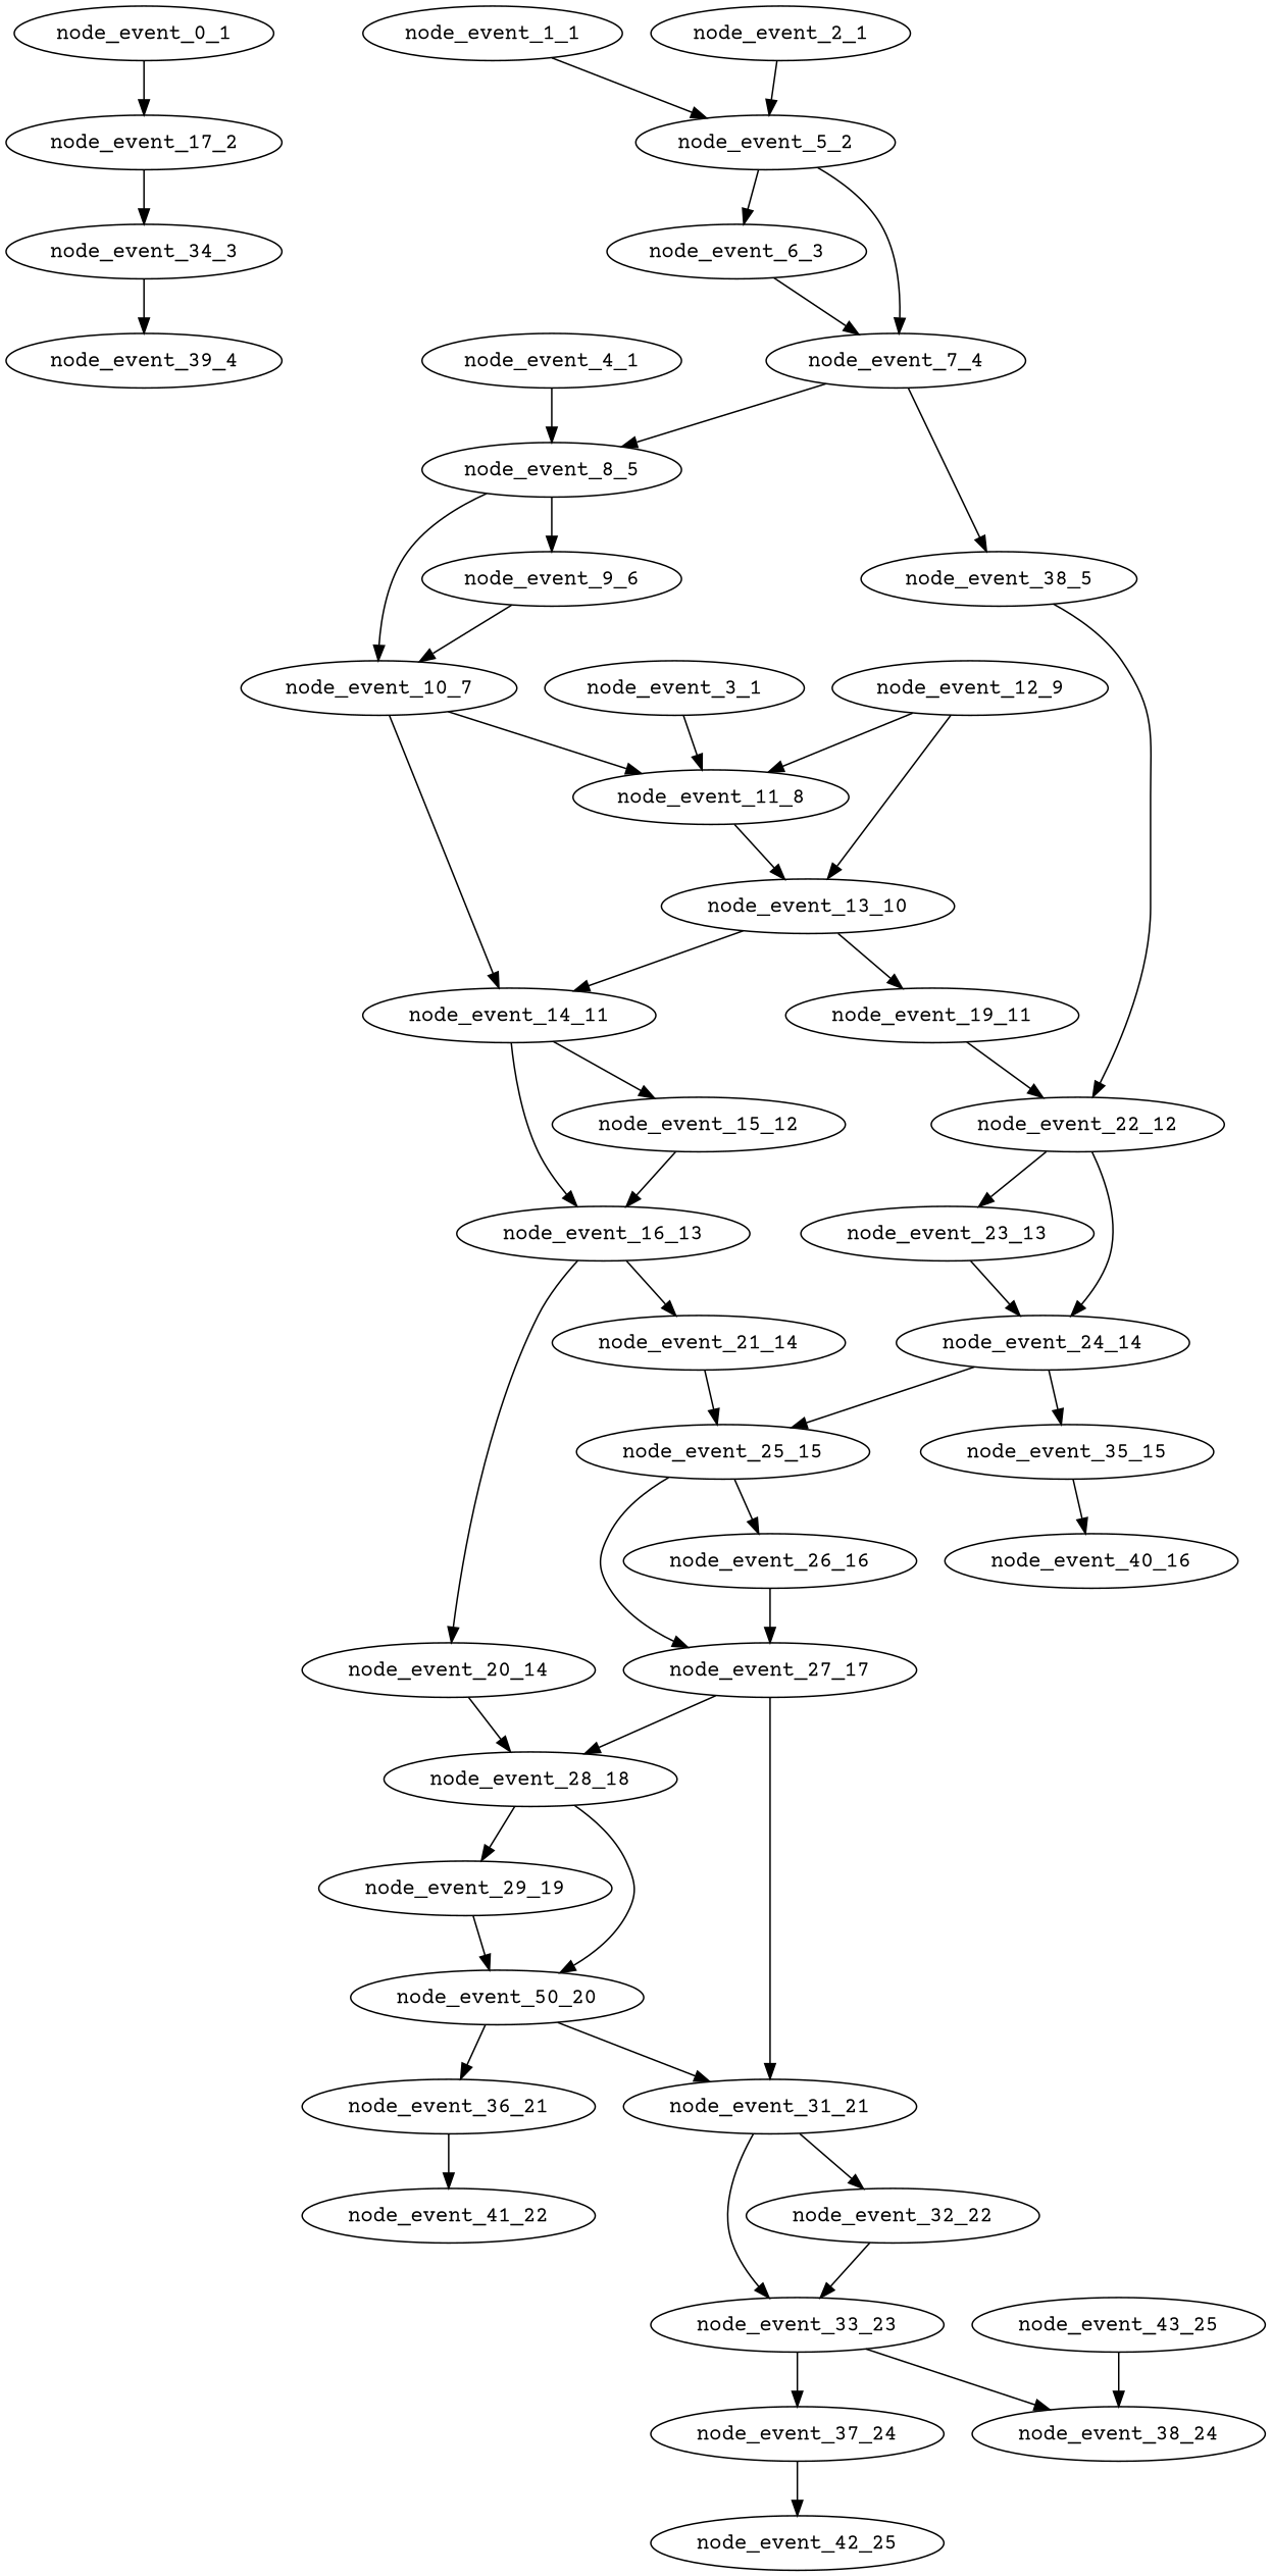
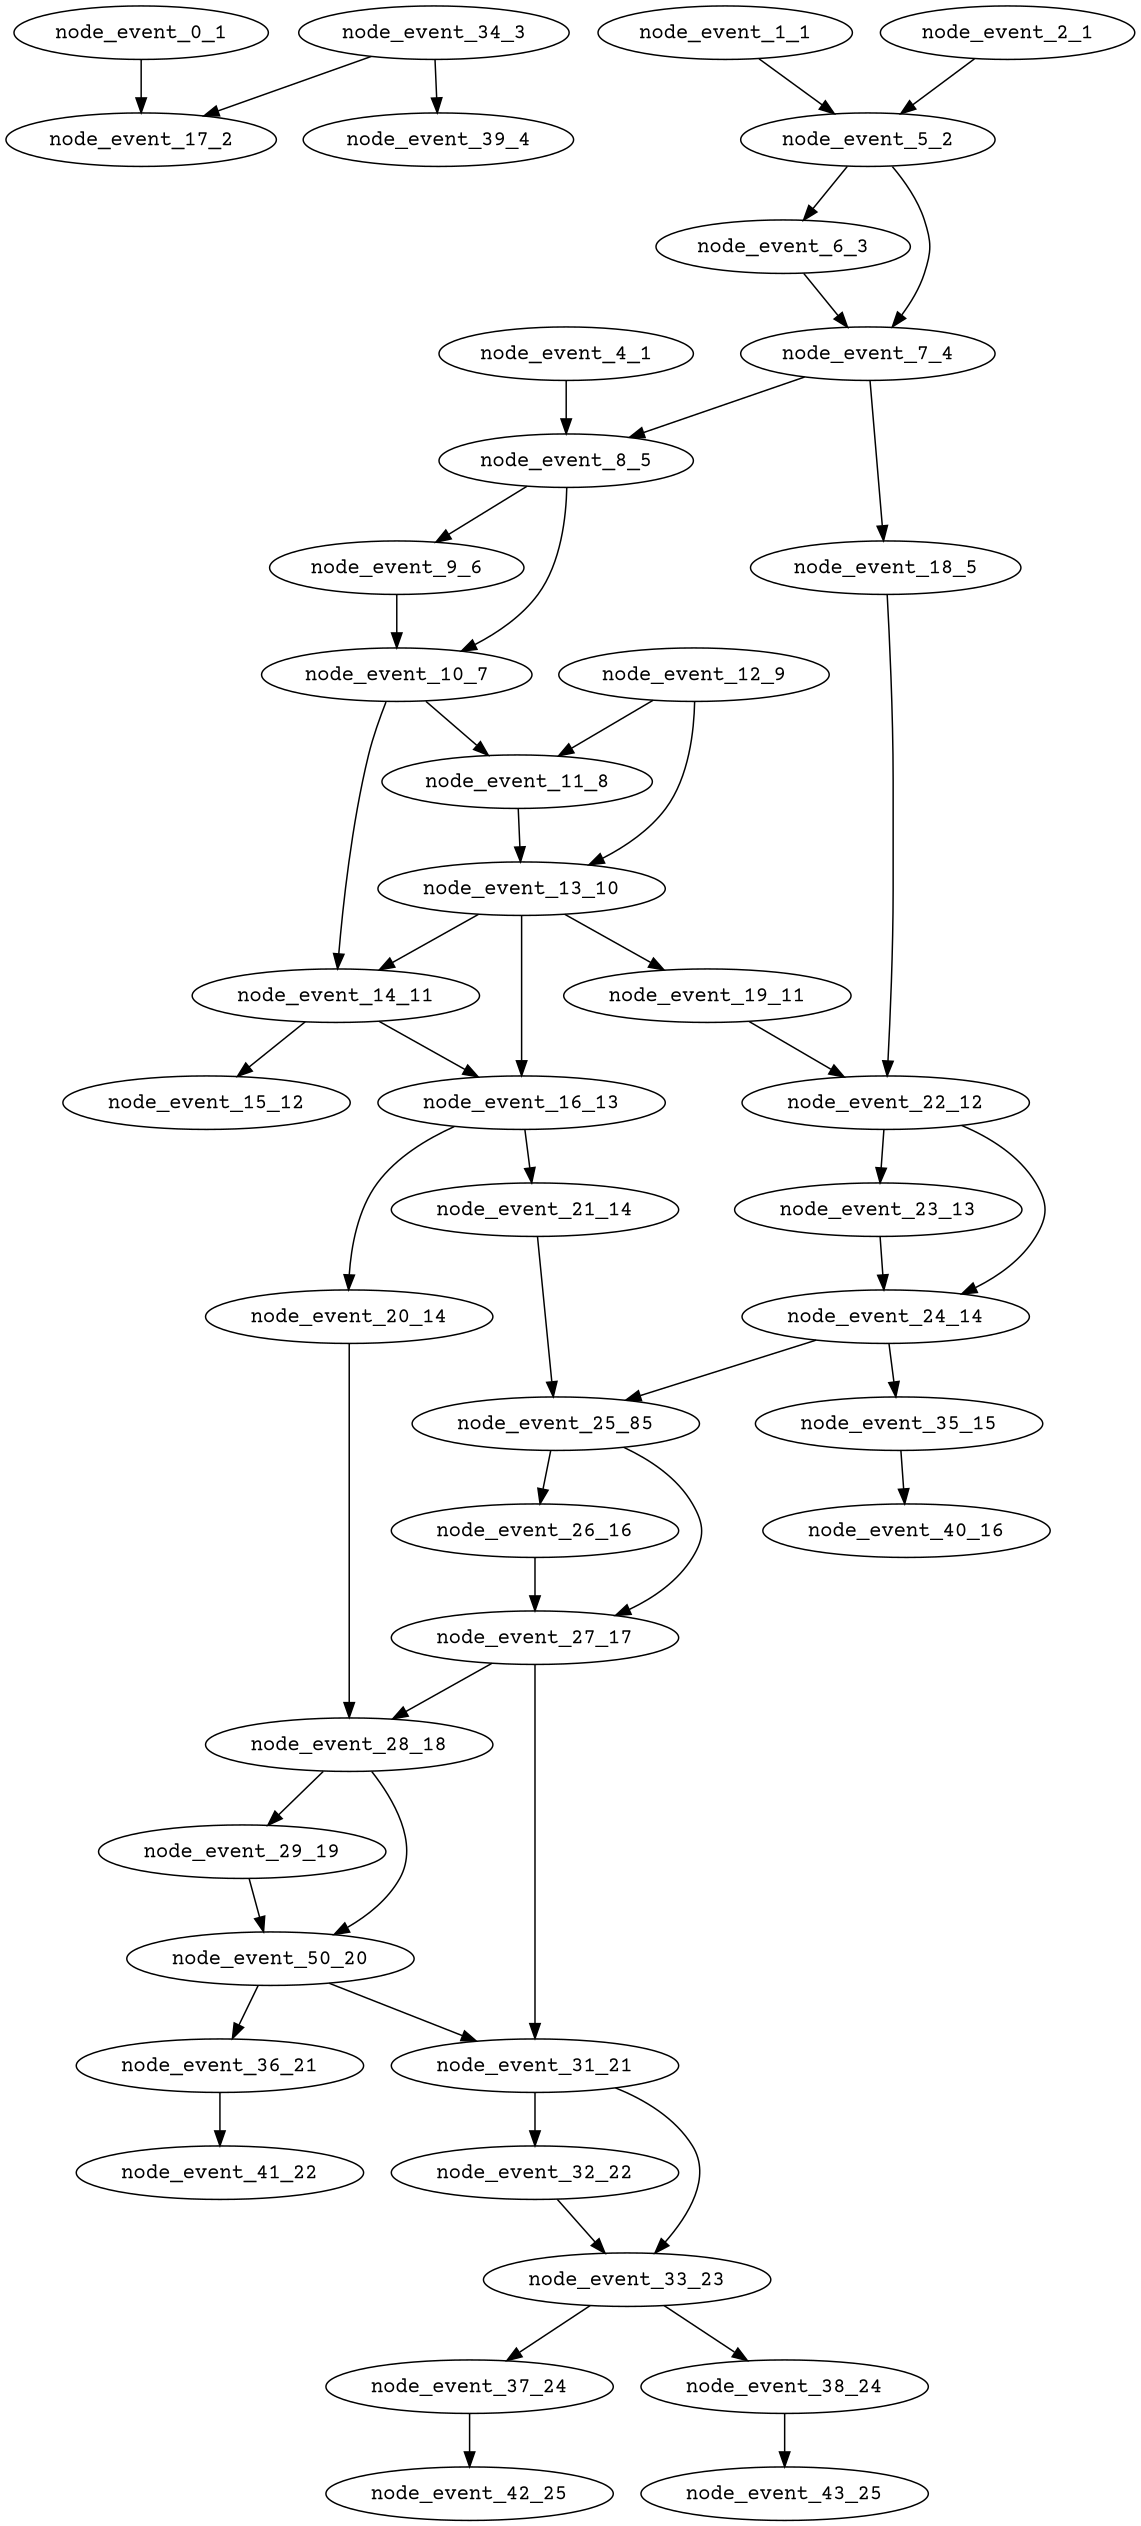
  digraph {
    fontname="Courier Prime"
    node [Dependencies=0 Depth=1 EventType="DotQasm.Scheduling.GateEvent" Latency="00:00:00.0010000" Priority=0.004 fontname="Courier Prime"]
    edge [fontname="Courier Prime"]
    node_event_0_1 [EventIndex=0 Priority=0.006]
    node_event_17_2 [Dependencies=1 Depth=2 EventIndex=17 Priority=0.005]
    node_event_34_3 [Dependencies=2 Depth=3 EventIndex=34]
    node_event_1_1 [EventIndex=1 Priority=0.04100000000000002]
    node_event_5_2 [Dependencies=2 Depth=2 EventIndex=5 EventType="DotQasm.Scheduling.ControlledGateEvent" Latency="00:00:00.0020000" Priority=0.04000000000000002]
    node_event_6_3 [Dependencies=3 Depth=3 EventIndex=6 Priority=0.03800000000000002]
    node_event_7_4 [Dependencies=7 Depth=4 EventIndex=7 EventType="DotQasm.Scheduling.ControlledGateEvent" Latency="00:00:00.0020000" Priority=0.03700000000000002]
    node_event_2_1 [EventIndex=2 Priority=0.04100000000000002]
-   node_event_3_1 [EventIndex=3 Priority=0.031000000000000014]
    node_event_11_8 [Dependencies=23 Depth=8 EventIndex=11 EventType="DotQasm.Scheduling.ControlledGateEvent" Latency="00:00:00.0020000" Priority=0.030000000000000013]
    node_event_13_10 [Dependencies=49 Depth=10 EventIndex=13 EventType="DotQasm.Scheduling.ControlledGateEvent" Latency="00:00:00.0020000" Priority=0.02700000000000001]
    node_event_4_1 [EventIndex=4 Priority=0.03600000000000002]
    node_event_8_5 [Dependencies=9 Depth=5 EventIndex=8 EventType="DotQasm.Scheduling.ControlledGateEvent" Latency="00:00:00.0020000" Priority=0.03500000000000002]
    node_event_9_6 [Dependencies=10 Depth=6 EventIndex=9 Priority=0.033000000000000015]
    node_event_10_7 [Dependencies=21 Depth=7 EventIndex=10 EventType="DotQasm.Scheduling.ControlledGateEvent" Latency="00:00:00.0020000" Priority=0.032000000000000015]
-   node_event_18_5 [Dependencies=8 Depth=5 EventIndex=18 Priority=0.02500000000000001 label=node_event_38_5]
+   node_event_18_5 [Dependencies=8 Depth=5 EventIndex=18 Priority=0.02500000000000001]
    node_event_22_12 [Dependencies=60 Depth=12 EventIndex=22 EventType="DotQasm.Scheduling.ControlledGateEvent" Latency="00:00:00.0020000" Priority=0.024000000000000007]
    node_event_14_11 [Dependencies=72 Depth=11 EventIndex=14 EventType="DotQasm.Scheduling.ControlledGateEvent" Latency="00:00:00.0020000" Priority=0.02500000000000001]
    node_event_15_12 [Dependencies=73 Depth=12 EventIndex=15 Priority=0.023000000000000007]
    node_event_16_13 [Dependencies=147 Depth=13 EventIndex=16 EventType="DotQasm.Scheduling.ControlledGateEvent" Latency="00:00:00.0020000" Priority=0.022000000000000006]
    node_event_12_9 [Dependencies=24 Depth=9 EventIndex=12 Priority=0.02800000000000001]
    node_event_19_11 [Dependencies=50 Depth=11 EventIndex=19 Priority=0.02500000000000001]
    node_event_20_14 [Dependencies=148 Depth=14 EventIndex=20 Priority=0.015]
    node_event_21_14 [Dependencies=148 Depth=14 EventIndex=21 Priority=0.020000000000000004]
    node_event_28_18 [Dependencies=699 Depth=18 EventIndex=28 EventType="DotQasm.Scheduling.ControlledGateEvent" Latency="00:00:00.0020000" Priority=0.014]
-   node_event_25_15 [Dependencies=273 Depth=15 EventIndex=25 EventType="DotQasm.Scheduling.ControlledGateEvent" Latency="00:00:00.0020000" Priority=0.019000000000000003]
+   node_event_25_15 [Dependencies=273 Depth=15 EventIndex=25 EventType="DotQasm.Scheduling.ControlledGateEvent" Latency="00:00:00.0020000" Priority=0.019000000000000003 label=node_event_25_85]
    node_event_39_4 [Dependencies=3 Depth=4 EventIndex=39 EventType="DotQasm.Scheduling.MeasurementEvent" Latency="00:00:00.0030000" Priority=0.003]
    node_event_23_13 [Dependencies=61 Depth=13 EventIndex=23 Priority=0.022000000000000006]
    node_event_24_14 [Dependencies=123 Depth=14 EventIndex=24 EventType="DotQasm.Scheduling.ControlledGateEvent" Latency="00:00:00.0020000" Priority=0.021000000000000005]
    node_event_29_19 [Dependencies=700 Depth=19 EventIndex=29 Priority=0.012]
    n31 [Dependencies=1401 Depth=20 EventIndex=30 EventType="DotQasm.Scheduling.ControlledGateEvent" Latency="00:00:00.0020000" Priority=0.011000000000000001 label=node_event_50_20]
    node_event_26_16 [Dependencies=274 Depth=16 EventIndex=26 Priority=0.017]
    node_event_27_17 [Dependencies=549 Depth=17 EventIndex=27 EventType="DotQasm.Scheduling.ControlledGateEvent" Latency="00:00:00.0020000" Priority=0.016]
    node_event_35_15 [Dependencies=124 Depth=15 EventIndex=35]
    node_event_40_16 [Dependencies=125 Depth=16 EventIndex=40 EventType="DotQasm.Scheduling.MeasurementEvent" Latency="00:00:00.0030000" Priority=0.003]
    node_event_31_21 [Dependencies=1952 Depth=21 EventIndex=31 EventType="DotQasm.Scheduling.ControlledGateEvent" Latency="00:00:00.0020000" Priority=0.009000000000000001]
    node_event_32_22 [Dependencies=1953 Depth=22 EventIndex=32 Priority=0.007]
    node_event_33_23 [Dependencies=3907 Depth=23 EventIndex=33 EventType="DotQasm.Scheduling.ControlledGateEvent" Latency="00:00:00.0020000" Priority=0.006]
    node_event_36_21 [Dependencies=1402 Depth=21 EventIndex=36]
    node_event_41_22 [Dependencies=1403 Depth=22 EventIndex=41 EventType="DotQasm.Scheduling.MeasurementEvent" Latency="00:00:00.0030000" Priority=0.003]
    node_event_37_24 [Dependencies=3908 Depth=24 EventIndex=37]
    node_event_38_24 [Dependencies=3908 Depth=24 EventIndex=38]
    node_event_42_25 [Dependencies=3909 Depth=25 EventIndex=42 EventType="DotQasm.Scheduling.MeasurementEvent" Latency="00:00:00.0030000" Priority=0.003]
    node_event_43_25 [Dependencies=3909 Depth=25 EventIndex=43 EventType="DotQasm.Scheduling.MeasurementEvent" Latency="00:00:00.0030000" Priority=0.003]
    node_event_0_1 -> node_event_17_2
-   node_event_17_2 -> node_event_34_3
+   node_event_34_3 -> node_event_17_2
    node_event_34_3 -> node_event_39_4
    node_event_1_1 -> node_event_5_2
    node_event_5_2 -> node_event_6_3
    node_event_5_2 -> node_event_7_4
    node_event_6_3 -> node_event_7_4
    node_event_7_4 -> node_event_8_5
    node_event_7_4 -> node_event_18_5
    node_event_2_1 -> node_event_5_2
-   node_event_3_1 -> node_event_11_8
    node_event_11_8 -> node_event_13_10
    node_event_13_10 -> node_event_14_11
    node_event_13_10 -> node_event_19_11
    node_event_4_1 -> node_event_8_5
    node_event_8_5 -> node_event_9_6
    node_event_8_5 -> node_event_10_7
    node_event_9_6 -> node_event_10_7
    node_event_10_7 -> node_event_11_8
    node_event_10_7 -> node_event_14_11
    node_event_18_5 -> node_event_22_12
    node_event_22_12 -> node_event_23_13
    node_event_22_12 -> node_event_24_14
    node_event_14_11 -> node_event_15_12
    node_event_14_11 -> node_event_16_13
-   node_event_15_12 -> node_event_16_13
+   node_event_13_10 -> node_event_16_13
    node_event_16_13 -> node_event_20_14
    node_event_16_13 -> node_event_21_14
    node_event_12_9 -> node_event_11_8
    node_event_12_9 -> node_event_13_10
    node_event_19_11 -> node_event_22_12
    node_event_20_14 -> node_event_28_18
    node_event_21_14 -> node_event_25_15
    node_event_28_18 -> node_event_29_19
    node_event_28_18 -> n31
    node_event_25_15 -> node_event_26_16
    node_event_25_15 -> node_event_27_17
    node_event_23_13 -> node_event_24_14
    node_event_24_14 -> node_event_25_15
    node_event_24_14 -> node_event_35_15
    node_event_29_19 -> n31
    n31 -> node_event_31_21
    n31 -> node_event_36_21
    node_event_26_16 -> node_event_27_17
    node_event_27_17 -> node_event_28_18
    node_event_27_17 -> node_event_31_21
    node_event_35_15 -> node_event_40_16
    node_event_31_21 -> node_event_32_22
    node_event_31_21 -> node_event_33_23
    node_event_32_22 -> node_event_33_23
    node_event_33_23 -> node_event_37_24
    node_event_33_23 -> node_event_38_24
    node_event_36_21 -> node_event_41_22
    node_event_37_24 -> node_event_42_25
-   node_event_43_25 -> node_event_38_24
+   node_event_38_24 -> node_event_43_25
  }
